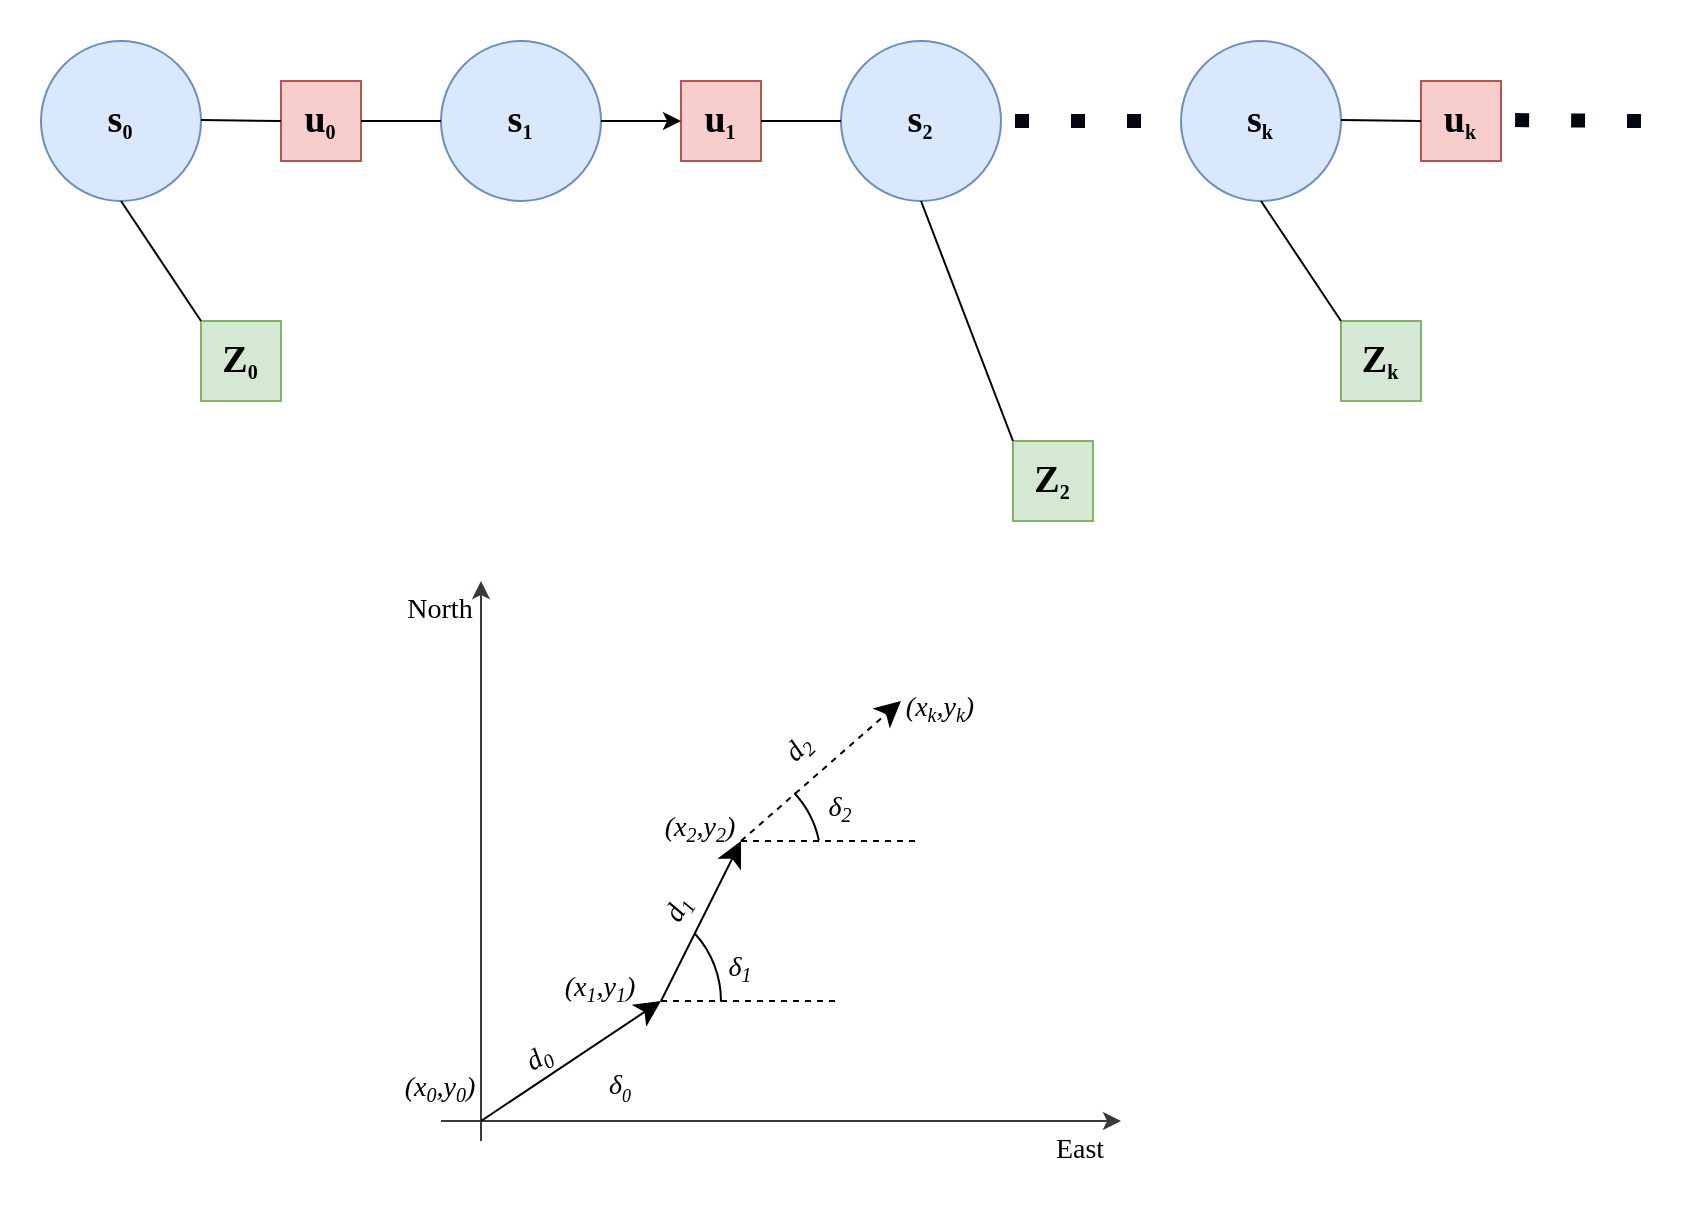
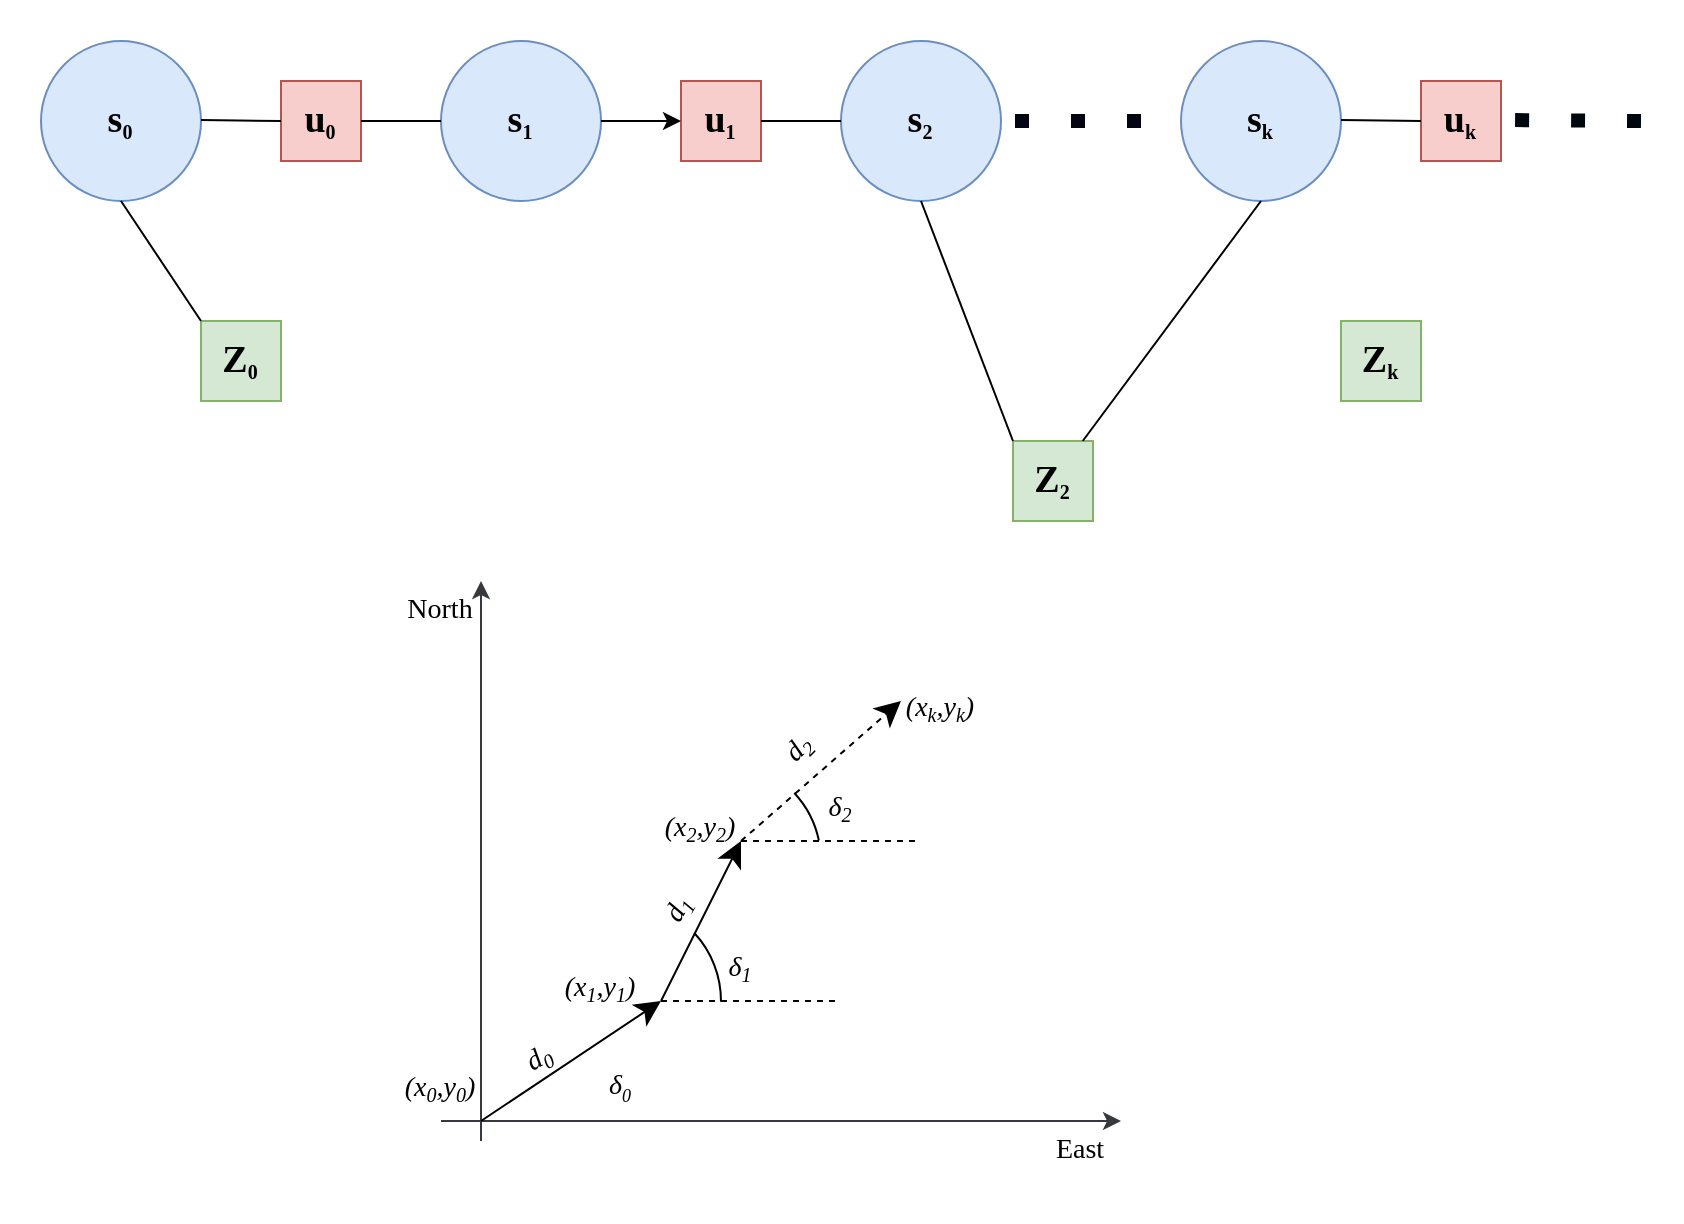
  <mxCell id="0" />
  <mxCell id="1" parent="0" />
  <mxCell id="2" value="&lt;font face=&quot;Times New Roman&quot;&gt;&lt;b&gt;&lt;font style=&quot;font-size: 19px;&quot;&gt;s&lt;/font&gt;&lt;sub&gt;0&lt;/sub&gt;&lt;/b&gt;&lt;/font&gt;" style="ellipse;whiteSpace=wrap;html=1;aspect=fixed;fillColor=#dae8fc;strokeColor=#6c8ebf;" vertex="1" parent="1"><mxGeometry x="20" y="20" width="80" height="80" as="geometry" /></mxCell>
  <mxCell id="3" value="&lt;font face=&quot;Times New Roman&quot;&gt;&lt;b&gt;&lt;font style=&quot;font-size: 19px;&quot;&gt;u&lt;/font&gt;&lt;sub&gt;0&lt;/sub&gt;&lt;/b&gt;&lt;/font&gt;" style="whiteSpace=wrap;html=1;aspect=fixed;fillColor=#f8cecc;strokeColor=#b85450;" vertex="1" parent="1"><mxGeometry x="140" y="40" width="40" height="40" as="geometry" /></mxCell>
  <mxCell id="4" value="&lt;b style=&quot;font-family: &amp;quot;Times New Roman&amp;quot;;&quot;&gt;&lt;font style=&quot;font-size: 19px;&quot;&gt;Z&lt;/font&gt;&lt;sub&gt;0&lt;/sub&gt;&lt;/b&gt;" style="whiteSpace=wrap;html=1;aspect=fixed;fillColor=#d5e8d4;strokeColor=#82b366;" vertex="1" parent="1"><mxGeometry x="100" y="160" width="40" height="40" as="geometry" /></mxCell>
  <mxCell id="5" value="" style="endArrow=none;html=1;rounded=0;fontFamily=Times New Roman;fontSize=19;" edge="1" parent="1"><mxGeometry width="50" height="50" relative="1" as="geometry"><mxPoint x="100" y="59.5" as="sourcePoint" /><mxPoint x="140" y="60" as="targetPoint" /></mxGeometry></mxCell>
  <mxCell id="6" value="" style="endArrow=none;html=1;rounded=0;fontFamily=Times New Roman;fontSize=19;exitX=0.5;exitY=1;exitDx=0;exitDy=0;entryX=0;entryY=0;entryDx=0;entryDy=0;" edge="1" parent="1" source="2" target="4"><mxGeometry width="50" height="50" relative="1" as="geometry"><mxPoint x="210" y="90" as="sourcePoint" /><mxPoint x="230" y="100" as="targetPoint" /></mxGeometry></mxCell>
  <mxCell id="7" value="&lt;font face=&quot;Times New Roman&quot;&gt;&lt;b&gt;&lt;font style=&quot;font-size: 19px;&quot;&gt;s&lt;/font&gt;&lt;sub&gt;2&lt;/sub&gt;&lt;/b&gt;&lt;/font&gt;" style="ellipse;whiteSpace=wrap;html=1;aspect=fixed;fillColor=#dae8fc;strokeColor=#6c8ebf;" vertex="1" parent="1"><mxGeometry x="420" y="20" width="80" height="80" as="geometry" /></mxCell>
  <mxCell id="8" value="&lt;b style=&quot;font-family: &amp;quot;Times New Roman&amp;quot;;&quot;&gt;&lt;font style=&quot;font-size: 19px;&quot;&gt;Z&lt;/font&gt;&lt;sub&gt;2&lt;/sub&gt;&lt;/b&gt;" style="whiteSpace=wrap;html=1;aspect=fixed;fillColor=#d5e8d4;strokeColor=#82b366;" vertex="1" parent="1"><mxGeometry x="506" y="220" width="40" height="40" as="geometry" /></mxCell>
  <mxCell id="9" value="" style="endArrow=none;html=1;rounded=0;fontFamily=Times New Roman;fontSize=19;exitX=0.5;exitY=1;exitDx=0;exitDy=0;entryX=0;entryY=0;entryDx=0;entryDy=0;" edge="1" parent="1" source="7" target="8"><mxGeometry width="50" height="50" relative="1" as="geometry"><mxPoint x="610" y="90" as="sourcePoint" /><mxPoint x="630" y="100" as="targetPoint" /></mxGeometry></mxCell>
  <mxCell id="10" value="&lt;font face=&quot;Times New Roman&quot;&gt;&lt;b&gt;&lt;font style=&quot;font-size: 19px;&quot;&gt;s&lt;/font&gt;&lt;sub&gt;1&lt;/sub&gt;&lt;/b&gt;&lt;/font&gt;" style="ellipse;whiteSpace=wrap;html=1;aspect=fixed;fillColor=#dae8fc;strokeColor=#6c8ebf;" vertex="1" parent="1"><mxGeometry x="220" y="20" width="80" height="80" as="geometry" /></mxCell>
  <mxCell id="11" value="&lt;font face=&quot;Times New Roman&quot;&gt;&lt;b&gt;&lt;font style=&quot;font-size: 19px;&quot;&gt;u&lt;/font&gt;&lt;sub&gt;1&lt;/sub&gt;&lt;/b&gt;&lt;/font&gt;" style="whiteSpace=wrap;html=1;aspect=fixed;fillColor=#f8cecc;strokeColor=#b85450;" vertex="1" parent="1"><mxGeometry x="340" y="40" width="40" height="40" as="geometry" /></mxCell>
  <mxCell id="12" value="" style="endArrow=none;html=1;rounded=0;fontFamily=Times New Roman;fontSize=19;exitX=1;exitY=0.5;exitDx=0;exitDy=0;" edge="1" parent="1" source="3"><mxGeometry width="50" height="50" relative="1" as="geometry"><mxPoint x="300" y="160" as="sourcePoint" /><mxPoint x="220" y="60" as="targetPoint" /></mxGeometry></mxCell>
  <mxCell id="13" value="" style="endArrow=classic;html=1;rounded=0;fontFamily=Times New Roman;fontSize=19;exitX=1;exitY=0.5;exitDx=0;exitDy=0;entryX=0;entryY=0.5;entryDx=0;entryDy=0;" edge="1" parent="1" source="10" target="11"><mxGeometry width="50" height="50" relative="1" as="geometry"><mxPoint x="300" y="100" as="sourcePoint" /><mxPoint x="350" y="50" as="targetPoint" /></mxGeometry></mxCell>
  <mxCell id="14" value="" style="endArrow=none;html=1;rounded=0;fontFamily=Times New Roman;fontSize=19;exitX=1;exitY=0.5;exitDx=0;exitDy=0;entryX=0;entryY=0.5;entryDx=0;entryDy=0;" edge="1" parent="1" source="11" target="7"><mxGeometry width="50" height="50" relative="1" as="geometry"><mxPoint x="300" y="100" as="sourcePoint" /><mxPoint x="350" y="50" as="targetPoint" /></mxGeometry></mxCell>
  <mxCell id="15" value="&lt;font face=&quot;Times New Roman&quot;&gt;&lt;b&gt;&lt;font style=&quot;font-size: 19px;&quot;&gt;s&lt;/font&gt;&lt;sub&gt;k&lt;/sub&gt;&lt;/b&gt;&lt;/font&gt;" style="ellipse;whiteSpace=wrap;html=1;aspect=fixed;fillColor=#dae8fc;strokeColor=#6c8ebf;" vertex="1" parent="1"><mxGeometry x="590" y="20" width="80" height="80" as="geometry" /></mxCell>
  <mxCell id="16" value="&lt;font face=&quot;Times New Roman&quot;&gt;&lt;b&gt;&lt;font style=&quot;font-size: 19px;&quot;&gt;u&lt;/font&gt;&lt;sub&gt;k&lt;/sub&gt;&lt;/b&gt;&lt;/font&gt;" style="whiteSpace=wrap;html=1;aspect=fixed;fillColor=#f8cecc;strokeColor=#b85450;" vertex="1" parent="1"><mxGeometry x="710" y="40" width="40" height="40" as="geometry" /></mxCell>
  <mxCell id="17" value="&lt;b style=&quot;font-family: &amp;quot;Times New Roman&amp;quot;;&quot;&gt;&lt;font style=&quot;font-size: 19px;&quot;&gt;Z&lt;/font&gt;&lt;sub&gt;k&lt;/sub&gt;&lt;/b&gt;" style="whiteSpace=wrap;html=1;aspect=fixed;fillColor=#d5e8d4;strokeColor=#82b366;" vertex="1" parent="1"><mxGeometry x="670" y="160" width="40" height="40" as="geometry" /></mxCell>
  <mxCell id="18" value="" style="endArrow=none;html=1;rounded=0;fontFamily=Times New Roman;fontSize=19;" edge="1" parent="1"><mxGeometry width="50" height="50" relative="1" as="geometry"><mxPoint x="670" y="59.5" as="sourcePoint" /><mxPoint x="710" y="60" as="targetPoint" /></mxGeometry></mxCell>
- <mxCell id="19" value="" style="endArrow=none;html=1;rounded=0;fontFamily=Times New Roman;fontSize=19;exitX=0.5;exitY=1;exitDx=0;exitDy=0;entryX=0;entryY=0;entryDx=0;entryDy=0;" edge="1" parent="1" source="15" target="17"><mxGeometry width="50" height="50" relative="1" as="geometry"><mxPoint x="780" y="90" as="sourcePoint" /><mxPoint x="800" y="100" as="targetPoint" /></mxGeometry></mxCell>
+ <mxCell id="19" value="" style="endArrow=none;html=1;rounded=0;fontFamily=Times New Roman;fontSize=19;exitX=0.5;exitY=1;exitDx=0;exitDy=0;" edge="1" parent="1" source="15" target="8"><mxGeometry width="50" height="50" relative="1" as="geometry"><mxPoint x="780" y="90" as="sourcePoint" /><mxPoint x="800" y="100" as="targetPoint" /></mxGeometry></mxCell>
  <mxCell id="20" value="" style="endArrow=none;dashed=1;html=1;dashPattern=1 3;strokeWidth=7;rounded=1;fontFamily=Times New Roman;fontSize=19;entryX=1;entryY=0.5;entryDx=0;entryDy=0;strokeColor=#040412;" edge="1" parent="1" target="7"><mxGeometry width="50" height="50" relative="1" as="geometry"><mxPoint x="570" y="60" as="sourcePoint" /><mxPoint x="430" y="50" as="targetPoint" /><Array as="points"><mxPoint x="550" y="60" /></Array></mxGeometry></mxCell>
  <mxCell id="21" value="" style="endArrow=none;dashed=1;html=1;dashPattern=1 3;strokeWidth=7;fontFamily=Times New Roman;fontSize=19;entryX=1;entryY=0.5;entryDx=0;entryDy=0;strokeColor=#00080F;curved=1;" edge="1" parent="1"><mxGeometry width="50" height="50" relative="1" as="geometry"><mxPoint x="820" y="60" as="sourcePoint" /><mxPoint x="750" y="59.5" as="targetPoint" /></mxGeometry></mxCell>
  <mxCell id="22" value="" style="endArrow=classic;html=1;rounded=0;fillColor=#cce5ff;strokeColor=#36393d;startArrow=none;fontFamily=Times New Roman;fontStyle=0;fontSize=14;" edge="1" parent="1"><mxGeometry width="50" height="50" relative="1" as="geometry"><mxPoint x="240" y="570" as="sourcePoint" /><mxPoint x="240" y="290" as="targetPoint" /></mxGeometry></mxCell>
  <mxCell id="23" value="" style="endArrow=classic;html=1;rounded=0;fillColor=#cce5ff;strokeColor=#36393d;fontFamily=Times New Roman;fontStyle=0;fontSize=14;" edge="1" parent="1"><mxGeometry width="50" height="50" relative="1" as="geometry"><mxPoint x="220" y="560" as="sourcePoint" /><mxPoint x="560" y="560" as="targetPoint" /></mxGeometry></mxCell>
  <mxCell id="24" value="" style="endArrow=none;html=1;rounded=0;fillColor=#cce5ff;strokeColor=#36393d;fontFamily=Times New Roman;fontStyle=2;fontSize=14;" edge="1" parent="1"><mxGeometry width="50" height="50" relative="1" as="geometry"><mxPoint x="240" y="570" as="sourcePoint" /><mxPoint x="240" y="560" as="targetPoint" /></mxGeometry></mxCell>
  <mxCell id="25" value="North" style="text;html=1;strokeColor=none;fillColor=none;align=center;verticalAlign=middle;whiteSpace=wrap;rounded=0;fontFamily=Times New Roman;fontStyle=0;fontSize=14;" vertex="1" parent="1"><mxGeometry x="190" y="290" width="60" height="30" as="geometry" /></mxCell>
  <mxCell id="26" value="" style="endArrow=classic;html=1;rounded=0;strokeWidth=1;endSize=10;fontFamily=Times New Roman;fontStyle=2;fontSize=14;" edge="1" parent="1"><mxGeometry width="50" height="50" relative="1" as="geometry"><mxPoint x="240" y="560" as="sourcePoint" /><mxPoint x="330" y="500" as="targetPoint" /></mxGeometry></mxCell>
  <mxCell id="27" value="" style="endArrow=classic;html=1;rounded=0;strokeWidth=1;endSize=10;fontFamily=Times New Roman;fontStyle=2;fontSize=14;" edge="1" parent="1"><mxGeometry width="50" height="50" relative="1" as="geometry"><mxPoint x="330" y="500" as="sourcePoint" /><mxPoint x="370" y="420" as="targetPoint" /></mxGeometry></mxCell>
  <mxCell id="28" value="" style="endArrow=classic;html=1;rounded=0;strokeWidth=1;endSize=10;dashed=1;fontFamily=Times New Roman;fontStyle=2;fontSize=14;" edge="1" parent="1"><mxGeometry width="50" height="50" relative="1" as="geometry"><mxPoint x="370" y="420" as="sourcePoint" /><mxPoint x="450" y="350" as="targetPoint" /></mxGeometry></mxCell>
  <mxCell id="29" value="East" style="text;html=1;strokeColor=none;fillColor=none;align=center;verticalAlign=middle;whiteSpace=wrap;rounded=0;fontFamily=Times New Roman;fontStyle=0;fontSize=14;" vertex="1" parent="1"><mxGeometry x="510" y="560" width="60" height="30" as="geometry" /></mxCell>
  <mxCell id="30" value="" style="endArrow=none;dashed=1;html=1;rounded=0;strokeWidth=1;endSize=10;fontFamily=Times New Roman;fontStyle=2;fontSize=14;" edge="1" parent="1"><mxGeometry width="50" height="50" relative="1" as="geometry"><mxPoint x="330" y="500" as="sourcePoint" /><mxPoint x="420" y="500" as="targetPoint" /></mxGeometry></mxCell>
  <mxCell id="31" value="" style="endArrow=none;dashed=1;html=1;rounded=0;strokeWidth=1;endSize=10;fontFamily=Times New Roman;fontStyle=2;fontSize=14;" edge="1" parent="1"><mxGeometry width="50" height="50" relative="1" as="geometry"><mxPoint x="370" y="420" as="sourcePoint" /><mxPoint x="460" y="420" as="targetPoint" /></mxGeometry></mxCell>
  <mxCell id="32" value="" style="verticalLabelPosition=bottom;verticalAlign=top;html=1;shape=mxgraph.basic.arc;startAngle=0.006;endAngle=0.126;direction=south;rotation=-45;fontFamily=Times New Roman;fontStyle=0;fontSize=14;" vertex="1" parent="1"><mxGeometry x="260" y="450" width="100" height="100" as="geometry" /></mxCell>
  <mxCell id="33" value="" style="verticalLabelPosition=bottom;verticalAlign=top;html=1;shape=mxgraph.basic.arc;startAngle=0.006;endAngle=0.092;direction=south;rotation=-45;fontFamily=Times New Roman;fontStyle=0;fontSize=14;" vertex="1" parent="1"><mxGeometry x="310" y="380" width="100" height="100" as="geometry" /></mxCell>
  <mxCell id="34" value="(x&lt;sub style=&quot;&quot;&gt;&lt;font style=&quot;font-size: 10px;&quot;&gt;0&lt;/font&gt;&lt;/sub&gt;,y&lt;sub style=&quot;&quot;&gt;&lt;font style=&quot;font-size: 10px;&quot;&gt;0&lt;/font&gt;&lt;/sub&gt;)" style="text;html=1;strokeColor=none;fillColor=none;align=center;verticalAlign=middle;whiteSpace=wrap;rounded=0;fontFamily=Times New Roman;fontStyle=2;fontSize=14;" vertex="1" parent="1"><mxGeometry x="190" y="530" width="60" height="30" as="geometry" /></mxCell>
  <mxCell id="35" value="(x&lt;sub style=&quot;&quot;&gt;&lt;font style=&quot;font-size: 10px;&quot;&gt;1&lt;/font&gt;&lt;/sub&gt;&lt;span style=&quot;font-size: 14px;&quot;&gt;,y&lt;/span&gt;&lt;sub style=&quot;&quot;&gt;&lt;font style=&quot;font-size: 10px;&quot;&gt;1&lt;/font&gt;&lt;/sub&gt;&lt;span style=&quot;font-size: 14px;&quot;&gt;)&lt;/span&gt;" style="text;html=1;strokeColor=none;fillColor=none;align=center;verticalAlign=middle;whiteSpace=wrap;rounded=0;fontFamily=Times New Roman;fontStyle=2;fontSize=14;" vertex="1" parent="1"><mxGeometry x="270" y="480" width="60" height="30" as="geometry" /></mxCell>
  <mxCell id="36" value="(x&lt;sub style=&quot;&quot;&gt;&lt;font style=&quot;font-size: 10px;&quot;&gt;2&lt;/font&gt;&lt;/sub&gt;&lt;span style=&quot;font-size: 14px;&quot;&gt;,y&lt;/span&gt;&lt;sub style=&quot;&quot;&gt;&lt;font style=&quot;font-size: 10px;&quot;&gt;2&lt;/font&gt;&lt;/sub&gt;&lt;span style=&quot;font-size: 14px;&quot;&gt;)&lt;/span&gt;" style="text;html=1;strokeColor=none;fillColor=none;align=center;verticalAlign=middle;whiteSpace=wrap;rounded=0;fontFamily=Times New Roman;fontStyle=2;fontSize=14;" vertex="1" parent="1"><mxGeometry x="320" y="400" width="60" height="30" as="geometry" /></mxCell>
  <mxCell id="37" value="d&lt;sub style=&quot;&quot;&gt;&lt;font style=&quot;font-size: 10px;&quot;&gt;0&lt;/font&gt;&lt;/sub&gt;" style="text;html=1;strokeColor=none;fillColor=none;align=center;verticalAlign=middle;whiteSpace=wrap;rounded=0;rotation=-30;fontFamily=Times New Roman;fontStyle=2;fontSize=14;" vertex="1" parent="1"><mxGeometry x="240" y="515" width="60" height="30" as="geometry" /></mxCell>
  <mxCell id="38" value="d&lt;sub style=&quot;&quot;&gt;&lt;font style=&quot;font-size: 10px;&quot;&gt;1&lt;/font&gt;&lt;/sub&gt;" style="text;html=1;strokeColor=none;fillColor=none;align=center;verticalAlign=middle;whiteSpace=wrap;rounded=0;rotation=-60;fontFamily=Times New Roman;fontStyle=2;fontSize=14;" vertex="1" parent="1"><mxGeometry x="310" y="440" width="60" height="30" as="geometry" /></mxCell>
  <mxCell id="39" value="d&lt;sub style=&quot;&quot;&gt;&lt;font style=&quot;font-size: 10px;&quot;&gt;2&lt;/font&gt;&lt;/sub&gt;" style="text;html=1;strokeColor=none;fillColor=none;align=center;verticalAlign=middle;whiteSpace=wrap;rounded=0;rotation=-45;fontFamily=Times New Roman;fontStyle=2;fontSize=14;" vertex="1" parent="1"><mxGeometry x="370" y="360" width="60" height="30" as="geometry" /></mxCell>
  <mxCell id="40" value="(x&lt;sub style=&quot;&quot;&gt;&lt;font style=&quot;font-size: 10px;&quot;&gt;k&lt;/font&gt;&lt;/sub&gt;&lt;span style=&quot;font-size: 14px;&quot;&gt;,y&lt;/span&gt;&lt;sub style=&quot;&quot;&gt;&lt;font style=&quot;font-size: 10px;&quot;&gt;k&lt;/font&gt;&lt;/sub&gt;&lt;span style=&quot;font-size: 14px;&quot;&gt;)&lt;/span&gt;" style="text;html=1;strokeColor=none;fillColor=none;align=center;verticalAlign=middle;whiteSpace=wrap;rounded=0;fontFamily=Times New Roman;fontStyle=2;fontSize=14;" vertex="1" parent="1"><mxGeometry x="440" y="340" width="60" height="30" as="geometry" /></mxCell>
  <mxCell id="41" value="&lt;span style=&quot;line-height: 107%;&quot;&gt;δ&lt;sub style=&quot;&quot;&gt;&lt;font style=&quot;font-size: 9px;&quot;&gt;0&lt;/font&gt;&lt;/sub&gt;&lt;/span&gt;" style="text;html=1;strokeColor=none;fillColor=none;align=center;verticalAlign=middle;whiteSpace=wrap;rounded=0;fontFamily=Times New Roman;fontStyle=2;fontSize=14;" vertex="1" parent="1"><mxGeometry x="280" y="530" width="60" height="30" as="geometry" /></mxCell>
  <mxCell id="42" value="δ&lt;sub style=&quot;&quot;&gt;&lt;font style=&quot;font-size: 10px;&quot;&gt;1&lt;/font&gt;&lt;/sub&gt;" style="text;html=1;strokeColor=none;fillColor=none;align=center;verticalAlign=middle;whiteSpace=wrap;rounded=0;fontFamily=Times New Roman;fontStyle=2;fontSize=14;" vertex="1" parent="1"><mxGeometry x="340" y="470" width="60" height="30" as="geometry" /></mxCell>
  <mxCell id="43" value="δ&lt;sub style=&quot;&quot;&gt;&lt;font style=&quot;font-size: 10px;&quot;&gt;2&lt;/font&gt;&lt;/sub&gt;" style="text;html=1;strokeColor=none;fillColor=none;align=center;verticalAlign=middle;whiteSpace=wrap;rounded=0;fontFamily=Times New Roman;fontStyle=2;fontSize=14;" vertex="1" parent="1"><mxGeometry x="390" y="390" width="60" height="30" as="geometry" /></mxCell>
